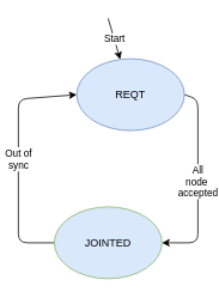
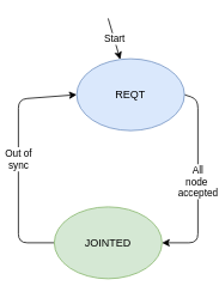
  <mxCell id="0" />
  <mxCell id="1" parent="0" />
  <mxCell id="2" value="Out of&lt;br&gt;sync" style="endArrow=classic;html=1;entryX=0;entryY=0.5;entryDx=0;entryDy=0;" parent="1" source="5" target="4" edge="1"><mxGeometry width="50" height="50" relative="1" as="geometry"><mxPoint x="60" y="270" as="sourcePoint" /><mxPoint x="60" y="110" as="targetPoint" /><Array as="points"><mxPoint x="20" y="270" /><mxPoint x="20" y="110" /></Array></mxGeometry></mxCell>
  <mxCell id="3" value="All&lt;br&gt;node&amp;nbsp;&lt;br&gt;accepted" style="endArrow=classic;html=1;exitX=1;exitY=0.5;exitDx=0;exitDy=0;entryX=1;entryY=0.5;entryDx=0;entryDy=0;" parent="1" source="4" target="5" edge="1"><mxGeometry width="50" height="50" relative="1" as="geometry"><mxPoint x="160" y="110" as="sourcePoint" /><mxPoint x="160" y="270" as="targetPoint" /><Array as="points"><mxPoint x="220" y="110" /><mxPoint x="220" y="270" /></Array></mxGeometry></mxCell>
  <mxCell id="4" value="REQT" style="ellipse;whiteSpace=wrap;html=1;fillColor=#dae8fc;strokeColor=#6c8ebf;" parent="1" vertex="1"><mxGeometry x="85" y="65" width="120" height="80" as="geometry" /></mxCell>
- <mxCell id="5" value="JOINTED" style="ellipse;whiteSpace=wrap;html=1;fillColor=#dae8fc;strokeColor=#82b366;" parent="1" vertex="1"><mxGeometry x="60" y="230" width="120" height="80" as="geometry" /></mxCell>
+ <mxCell id="5" value="JOINTED" style="ellipse;whiteSpace=wrap;html=1;fillColor=#d5e8d4;strokeColor=#82b366;" parent="1" vertex="1"><mxGeometry x="60" y="230" width="120" height="80" as="geometry" /></mxCell>
  <mxCell id="6" value="Start" style="endArrow=classic;html=1;" edge="1" parent="1" target="4"><mxGeometry width="50" height="50" relative="1" as="geometry"><mxPoint x="120" y="20" as="sourcePoint" /><mxPoint x="215" y="180" as="targetPoint" /></mxGeometry></mxCell>
